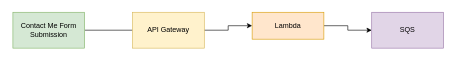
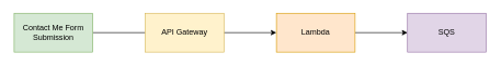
  <mxCell id="0" />
  <mxCell id="1" parent="0" />
  <mxCell id="2" value="" style="edgeStyle=orthogonalEdgeStyle;rounded=0;orthogonalLoop=1;jettySize=auto;html=1;endArrow=none;" edge="1" parent="1" source="3" target="5"><mxGeometry relative="1" as="geometry" /></mxCell>
  <mxCell id="3" value="Contact Me Form Submission" style="rounded=0;whiteSpace=wrap;html=1;fillColor=#d5e8d4;strokeColor=#82b366;" vertex="1" parent="1"><mxGeometry x="20" y="20" width="120" height="60" as="geometry" /></mxCell>
  <mxCell id="4" value="" style="edgeStyle=orthogonalEdgeStyle;rounded=0;orthogonalLoop=1;jettySize=auto;html=1;" edge="1" parent="1" source="5" target="7"><mxGeometry relative="1" as="geometry" /></mxCell>
  <mxCell id="5" value="API Gateway" style="whiteSpace=wrap;html=1;rounded=0;fillColor=#fff2cc;strokeColor=#d6b656;" vertex="1" parent="1"><mxGeometry x="220" y="20" width="120" height="60" as="geometry" /></mxCell>
  <mxCell id="6" value="" style="edgeStyle=orthogonalEdgeStyle;rounded=0;orthogonalLoop=1;jettySize=auto;html=1;" edge="1" parent="1" source="7" target="8"><mxGeometry relative="1" as="geometry" /></mxCell>
- <mxCell id="7" value="Lambda" style="whiteSpace=wrap;html=1;rounded=0;fillColor=#ffe6cc;strokeColor=#d79b00;" vertex="1" parent="1"><mxGeometry x="420" y="20" width="120" height="45" as="geometry" /></mxCell>
+ <mxCell id="7" value="Lambda" style="whiteSpace=wrap;html=1;rounded=0;fillColor=#ffe6cc;strokeColor=#d79b00;" vertex="1" parent="1"><mxGeometry x="420" y="20" width="120" height="60" as="geometry" /></mxCell>
  <mxCell id="8" value="SQS" style="whiteSpace=wrap;html=1;rounded=0;fillColor=#e1d5e7;strokeColor=#9673a6;" vertex="1" parent="1"><mxGeometry x="620" y="20" width="120" height="60" as="geometry" /></mxCell>
